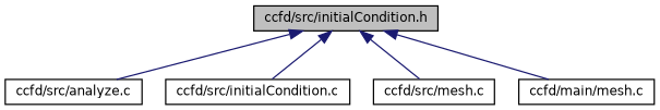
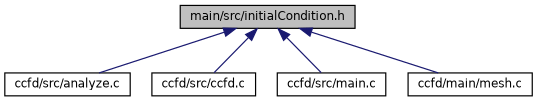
  digraph {
    node [color=black fillcolor=white fontname=Helvetica fontsize=10 shape=record style=filled]
    edge [color=midnightblue dir=back fontname=Helvetica fontsize=10 labelfontname=Helvetica labelfontsize=10 style=solid]
-   n1 [fillcolor=grey75 fontcolor=black height=0.2 label="ccfd/src/initialCondition.h" width=0.4]
+   n1 [fillcolor=grey75 fontcolor=black height=0.2 label="main/src/initialCondition.h" width=0.4]
    n2 [height=0.2 label="ccfd/src/analyze.c" width=0.4]
-   n3 [height=0.2 label="ccfd/src/initialCondition.c" width=0.4]
-   n4 [height=0.2 label="ccfd/src/mesh.c" width=0.4]
+   n3 [height=0.2 label="ccfd/src/ccfd.c" width=0.4]
+   n4 [height=0.2 label="ccfd/src/main.c" width=0.4]
    n5 [height=0.2 label="ccfd/main/mesh.c" width=0.4]
    n1 -> n2
    n1 -> n3
    n1 -> n4
    n1 -> n5
  }
